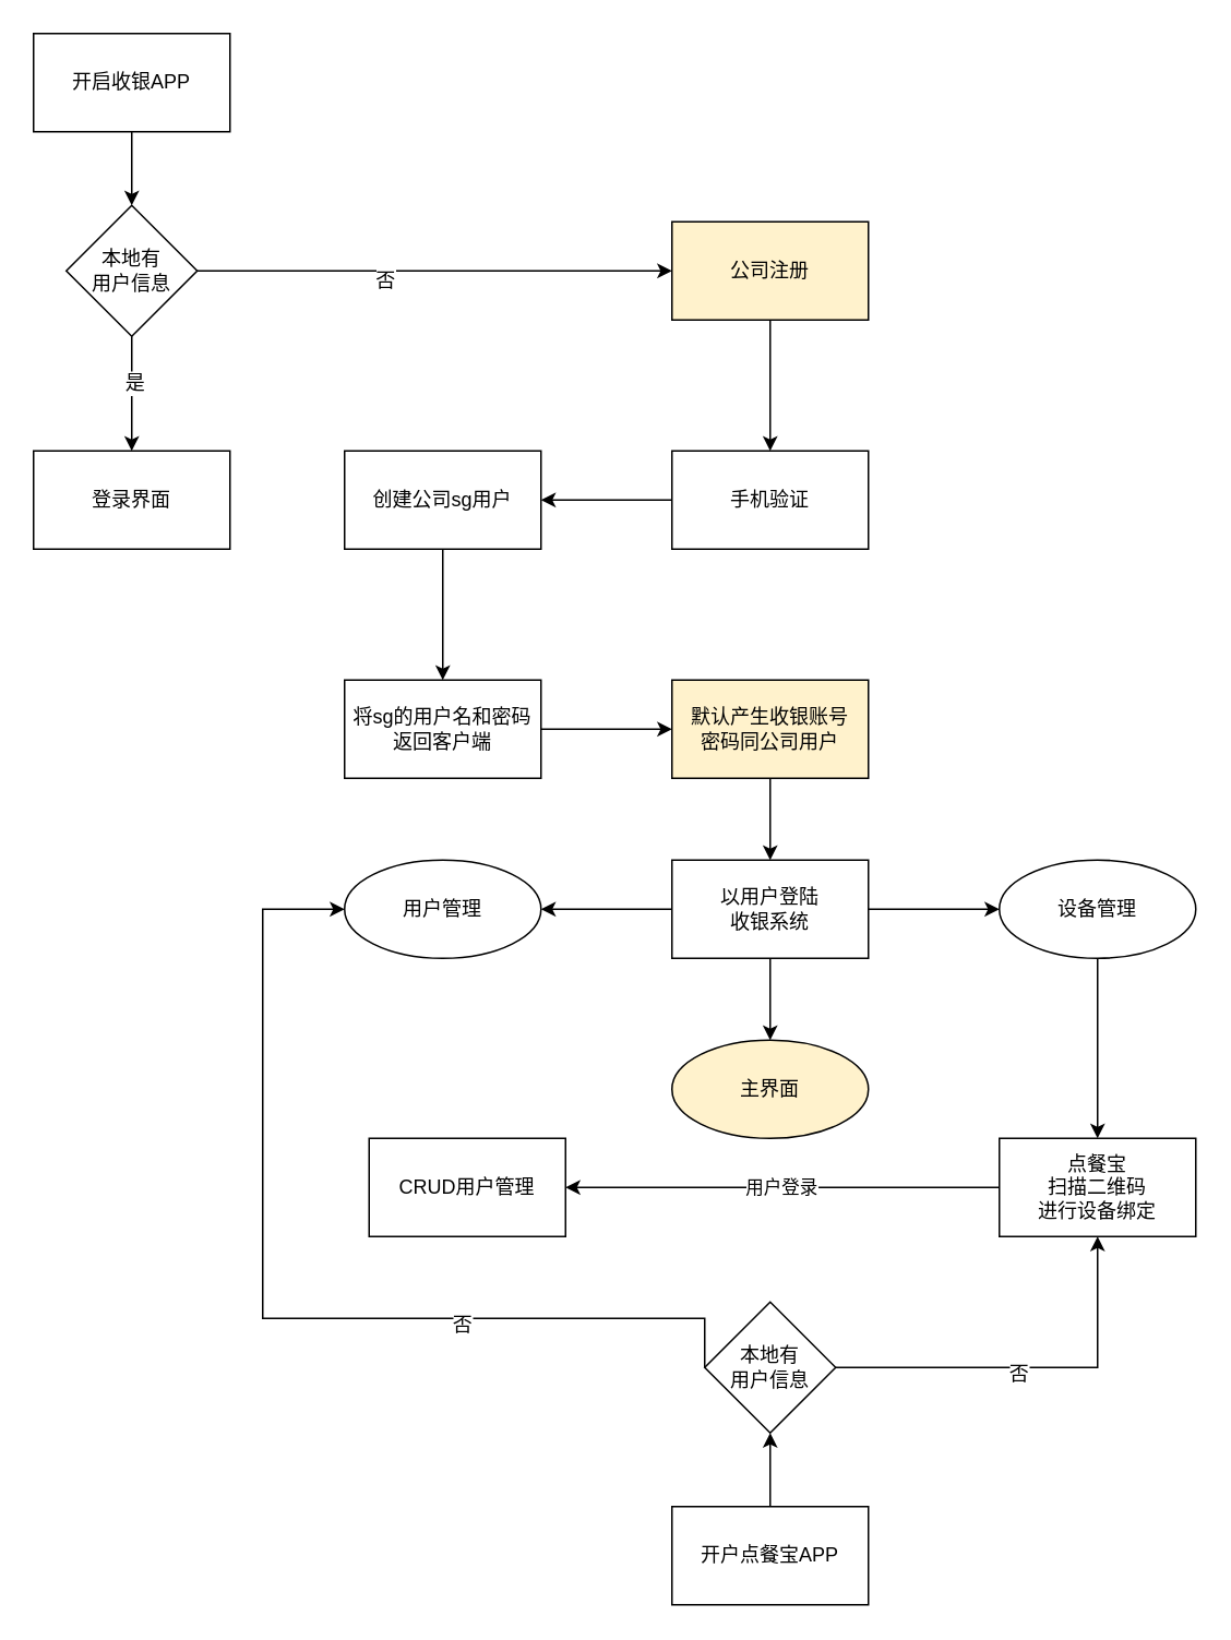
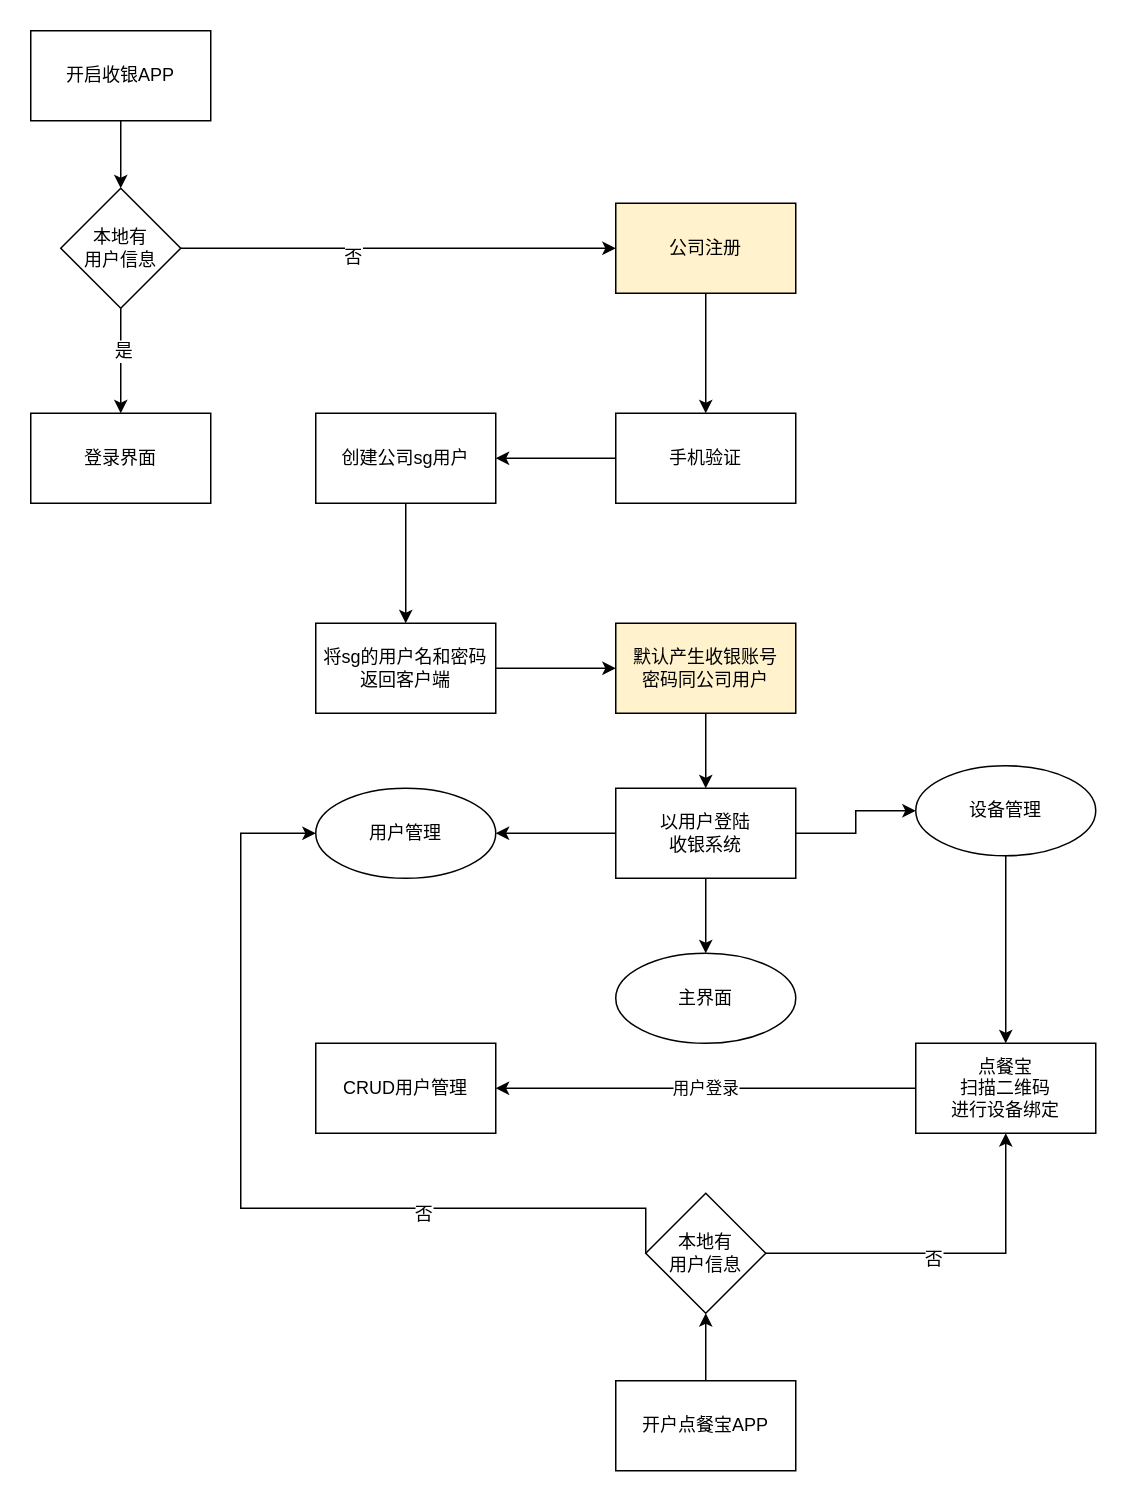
  <mxCell id="0" />
  <mxCell id="1" parent="0" />
  <mxCell id="2" value="" style="edgeStyle=orthogonalEdgeStyle;rounded=0;orthogonalLoop=1;jettySize=auto;html=1;" edge="1" parent="1" source="3" target="5"><mxGeometry relative="1" as="geometry" /></mxCell>
  <mxCell id="3" value="公司注册" style="rounded=0;whiteSpace=wrap;html=1;fillColor=#fff2cc;" vertex="1" parent="1"><mxGeometry x="410" y="135" width="120" height="60" as="geometry" /></mxCell>
  <mxCell id="4" value="" style="edgeStyle=orthogonalEdgeStyle;rounded=0;orthogonalLoop=1;jettySize=auto;html=1;" edge="1" parent="1" source="5" target="7"><mxGeometry relative="1" as="geometry" /></mxCell>
  <mxCell id="5" value="手机验证" style="rounded=0;whiteSpace=wrap;html=1;" vertex="1" parent="1"><mxGeometry x="410" y="275" width="120" height="60" as="geometry" /></mxCell>
  <mxCell id="6" value="" style="edgeStyle=orthogonalEdgeStyle;rounded=0;orthogonalLoop=1;jettySize=auto;html=1;" edge="1" parent="1" source="7" target="9"><mxGeometry relative="1" as="geometry" /></mxCell>
  <mxCell id="7" value="创建公司sg用户" style="rounded=0;whiteSpace=wrap;html=1;" vertex="1" parent="1"><mxGeometry x="210" y="275" width="120" height="60" as="geometry" /></mxCell>
  <mxCell id="8" style="edgeStyle=orthogonalEdgeStyle;rounded=0;orthogonalLoop=1;jettySize=auto;html=1;entryX=0;entryY=0.5;entryDx=0;entryDy=0;" edge="1" parent="1" source="9" target="11"><mxGeometry relative="1" as="geometry" /></mxCell>
  <mxCell id="9" value="将sg的用户名和密码&lt;br&gt;返回客户端&lt;br&gt;" style="rounded=0;whiteSpace=wrap;html=1;" vertex="1" parent="1"><mxGeometry x="210" y="415" width="120" height="60" as="geometry" /></mxCell>
  <mxCell id="10" value="" style="edgeStyle=orthogonalEdgeStyle;rounded=0;orthogonalLoop=1;jettySize=auto;html=1;" edge="1" parent="1" source="11" target="15"><mxGeometry relative="1" as="geometry" /></mxCell>
  <mxCell id="11" value="默认产生收银账号&lt;br&gt;密码同公司用户&lt;br&gt;" style="rounded=0;whiteSpace=wrap;html=1;fillColor=#fff2cc;" vertex="1" parent="1"><mxGeometry x="410" y="415" width="120" height="60" as="geometry" /></mxCell>
  <mxCell id="12" style="edgeStyle=orthogonalEdgeStyle;rounded=0;orthogonalLoop=1;jettySize=auto;html=1;entryX=1;entryY=0.5;entryDx=0;entryDy=0;" edge="1" parent="1" source="15" target="20"><mxGeometry relative="1" as="geometry" /></mxCell>
  <mxCell id="13" style="edgeStyle=orthogonalEdgeStyle;rounded=0;orthogonalLoop=1;jettySize=auto;html=1;entryX=0;entryY=0.5;entryDx=0;entryDy=0;" edge="1" parent="1" source="15" target="19"><mxGeometry relative="1" as="geometry" /></mxCell>
  <mxCell id="14" style="edgeStyle=orthogonalEdgeStyle;rounded=0;orthogonalLoop=1;jettySize=auto;html=1;entryX=0.5;entryY=0;entryDx=0;entryDy=0;" edge="1" parent="1" source="15" target="37"><mxGeometry relative="1" as="geometry" /></mxCell>
  <mxCell id="15" value="以用户登陆&lt;br&gt;收银系统&lt;br&gt;" style="rounded=0;whiteSpace=wrap;html=1;" vertex="1" parent="1"><mxGeometry x="410" y="525" width="120" height="60" as="geometry" /></mxCell>
  <mxCell id="16" value="用户登录" style="edgeStyle=orthogonalEdgeStyle;rounded=0;orthogonalLoop=1;jettySize=auto;html=1;entryX=1;entryY=0.5;entryDx=0;entryDy=0;" edge="1" parent="1" source="17" target="21"><mxGeometry relative="1" as="geometry" /></mxCell>
  <mxCell id="17" value="点餐宝&lt;br&gt;扫描二维码&lt;br&gt;进行设备绑定&lt;br&gt;" style="rounded=0;whiteSpace=wrap;html=1;" vertex="1" parent="1"><mxGeometry x="610" y="695" width="120" height="60" as="geometry" /></mxCell>
  <mxCell id="18" style="edgeStyle=orthogonalEdgeStyle;rounded=0;orthogonalLoop=1;jettySize=auto;html=1;" edge="1" parent="1" source="19" target="17"><mxGeometry relative="1" as="geometry" /></mxCell>
- <mxCell id="19" value="设备管理" style="ellipse;whiteSpace=wrap;html=1;" vertex="1" parent="1"><mxGeometry x="610" y="525" width="120" height="60" as="geometry" /></mxCell>
+ <mxCell id="19" value="设备管理" style="ellipse;whiteSpace=wrap;html=1;" vertex="1" parent="1"><mxGeometry x="610" y="510" width="120" height="60" as="geometry" /></mxCell>
  <mxCell id="20" value="用户管理" style="ellipse;whiteSpace=wrap;html=1;" vertex="1" parent="1"><mxGeometry x="210" y="525" width="120" height="60" as="geometry" /></mxCell>
- <mxCell id="21" value="CRUD用户管理" style="rounded=0;whiteSpace=wrap;html=1;" vertex="1" parent="1"><mxGeometry x="225" y="695" width="120" height="60" as="geometry" /></mxCell>
+ <mxCell id="21" value="CRUD用户管理" style="rounded=0;whiteSpace=wrap;html=1;" vertex="1" parent="1"><mxGeometry x="210" y="695" width="120" height="60" as="geometry" /></mxCell>
  <mxCell id="22" style="edgeStyle=orthogonalEdgeStyle;rounded=0;orthogonalLoop=1;jettySize=auto;html=1;entryX=0.5;entryY=0;entryDx=0;entryDy=0;" edge="1" parent="1" source="23" target="28"><mxGeometry relative="1" as="geometry" /></mxCell>
  <mxCell id="23" value="开启收银APP" style="rounded=0;whiteSpace=wrap;html=1;" vertex="1" parent="1"><mxGeometry x="20" y="20" width="120" height="60" as="geometry" /></mxCell>
  <mxCell id="24" style="edgeStyle=orthogonalEdgeStyle;rounded=0;orthogonalLoop=1;jettySize=auto;html=1;entryX=0.5;entryY=0;entryDx=0;entryDy=0;" edge="1" parent="1" source="28" target="29"><mxGeometry relative="1" as="geometry"><mxPoint x="80" y="290" as="targetPoint" /></mxGeometry></mxCell>
  <mxCell id="25" value="是" style="text;html=1;resizable=0;points=[];align=center;verticalAlign=middle;labelBackgroundColor=#ffffff;" vertex="1" connectable="0" parent="24"><mxGeometry x="-0.2" y="1" relative="1" as="geometry"><mxPoint as="offset" /></mxGeometry></mxCell>
  <mxCell id="26" style="edgeStyle=orthogonalEdgeStyle;rounded=0;orthogonalLoop=1;jettySize=auto;html=1;entryX=0;entryY=0.5;entryDx=0;entryDy=0;" edge="1" parent="1" source="28" target="3"><mxGeometry relative="1" as="geometry"><mxPoint x="380" y="120" as="targetPoint" /></mxGeometry></mxCell>
  <mxCell id="27" value="否" style="text;html=1;resizable=0;points=[];align=center;verticalAlign=middle;labelBackgroundColor=#ffffff;" vertex="1" connectable="0" parent="26"><mxGeometry x="-0.213" y="5" relative="1" as="geometry"><mxPoint y="10" as="offset" /></mxGeometry></mxCell>
  <mxCell id="28" value="本地有&lt;br&gt;用户信息" style="rhombus;whiteSpace=wrap;html=1;" vertex="1" parent="1"><mxGeometry x="40" y="125" width="80" height="80" as="geometry" /></mxCell>
  <mxCell id="29" value="登录界面" style="rounded=0;whiteSpace=wrap;html=1;" vertex="1" parent="1"><mxGeometry x="20" y="275" width="120" height="60" as="geometry" /></mxCell>
  <mxCell id="30" value="" style="edgeStyle=orthogonalEdgeStyle;rounded=0;orthogonalLoop=1;jettySize=auto;html=1;" edge="1" parent="1" source="31" target="36"><mxGeometry relative="1" as="geometry" /></mxCell>
  <mxCell id="31" value="开户点餐宝APP" style="rounded=0;whiteSpace=wrap;html=1;" vertex="1" parent="1"><mxGeometry x="410" y="920" width="120" height="60" as="geometry" /></mxCell>
  <mxCell id="32" style="edgeStyle=orthogonalEdgeStyle;rounded=0;orthogonalLoop=1;jettySize=auto;html=1;entryX=0.5;entryY=1;entryDx=0;entryDy=0;" edge="1" parent="1" source="36" target="17"><mxGeometry relative="1" as="geometry" /></mxCell>
  <mxCell id="33" value="否" style="text;html=1;resizable=0;points=[];align=center;verticalAlign=middle;labelBackgroundColor=#ffffff;" vertex="1" connectable="0" parent="32"><mxGeometry x="-0.078" y="-3" relative="1" as="geometry"><mxPoint as="offset" /></mxGeometry></mxCell>
  <mxCell id="34" style="edgeStyle=orthogonalEdgeStyle;rounded=0;orthogonalLoop=1;jettySize=auto;html=1;exitX=0;exitY=0.5;exitDx=0;exitDy=0;entryX=0;entryY=0.5;entryDx=0;entryDy=0;" edge="1" parent="1" source="36" target="20"><mxGeometry relative="1" as="geometry"><Array as="points"><mxPoint x="160" y="805" /><mxPoint x="160" y="555" /></Array></mxGeometry></mxCell>
  <mxCell id="35" value="否" style="text;html=1;resizable=0;points=[];align=center;verticalAlign=middle;labelBackgroundColor=#ffffff;" vertex="1" connectable="0" parent="34"><mxGeometry x="-0.405" y="3" relative="1" as="geometry"><mxPoint as="offset" /></mxGeometry></mxCell>
  <mxCell id="36" value="本地有&lt;br&gt;用户信息" style="rhombus;whiteSpace=wrap;html=1;" vertex="1" parent="1"><mxGeometry x="430" y="795" width="80" height="80" as="geometry" /></mxCell>
- <mxCell id="37" value="主界面" style="ellipse;whiteSpace=wrap;html=1;fillColor=#fff2cc;" vertex="1" parent="1"><mxGeometry x="410" y="635" width="120" height="60" as="geometry" /></mxCell>
+ <mxCell id="37" value="主界面" style="ellipse;whiteSpace=wrap;html=1;" vertex="1" parent="1"><mxGeometry x="410" y="635" width="120" height="60" as="geometry" /></mxCell>
